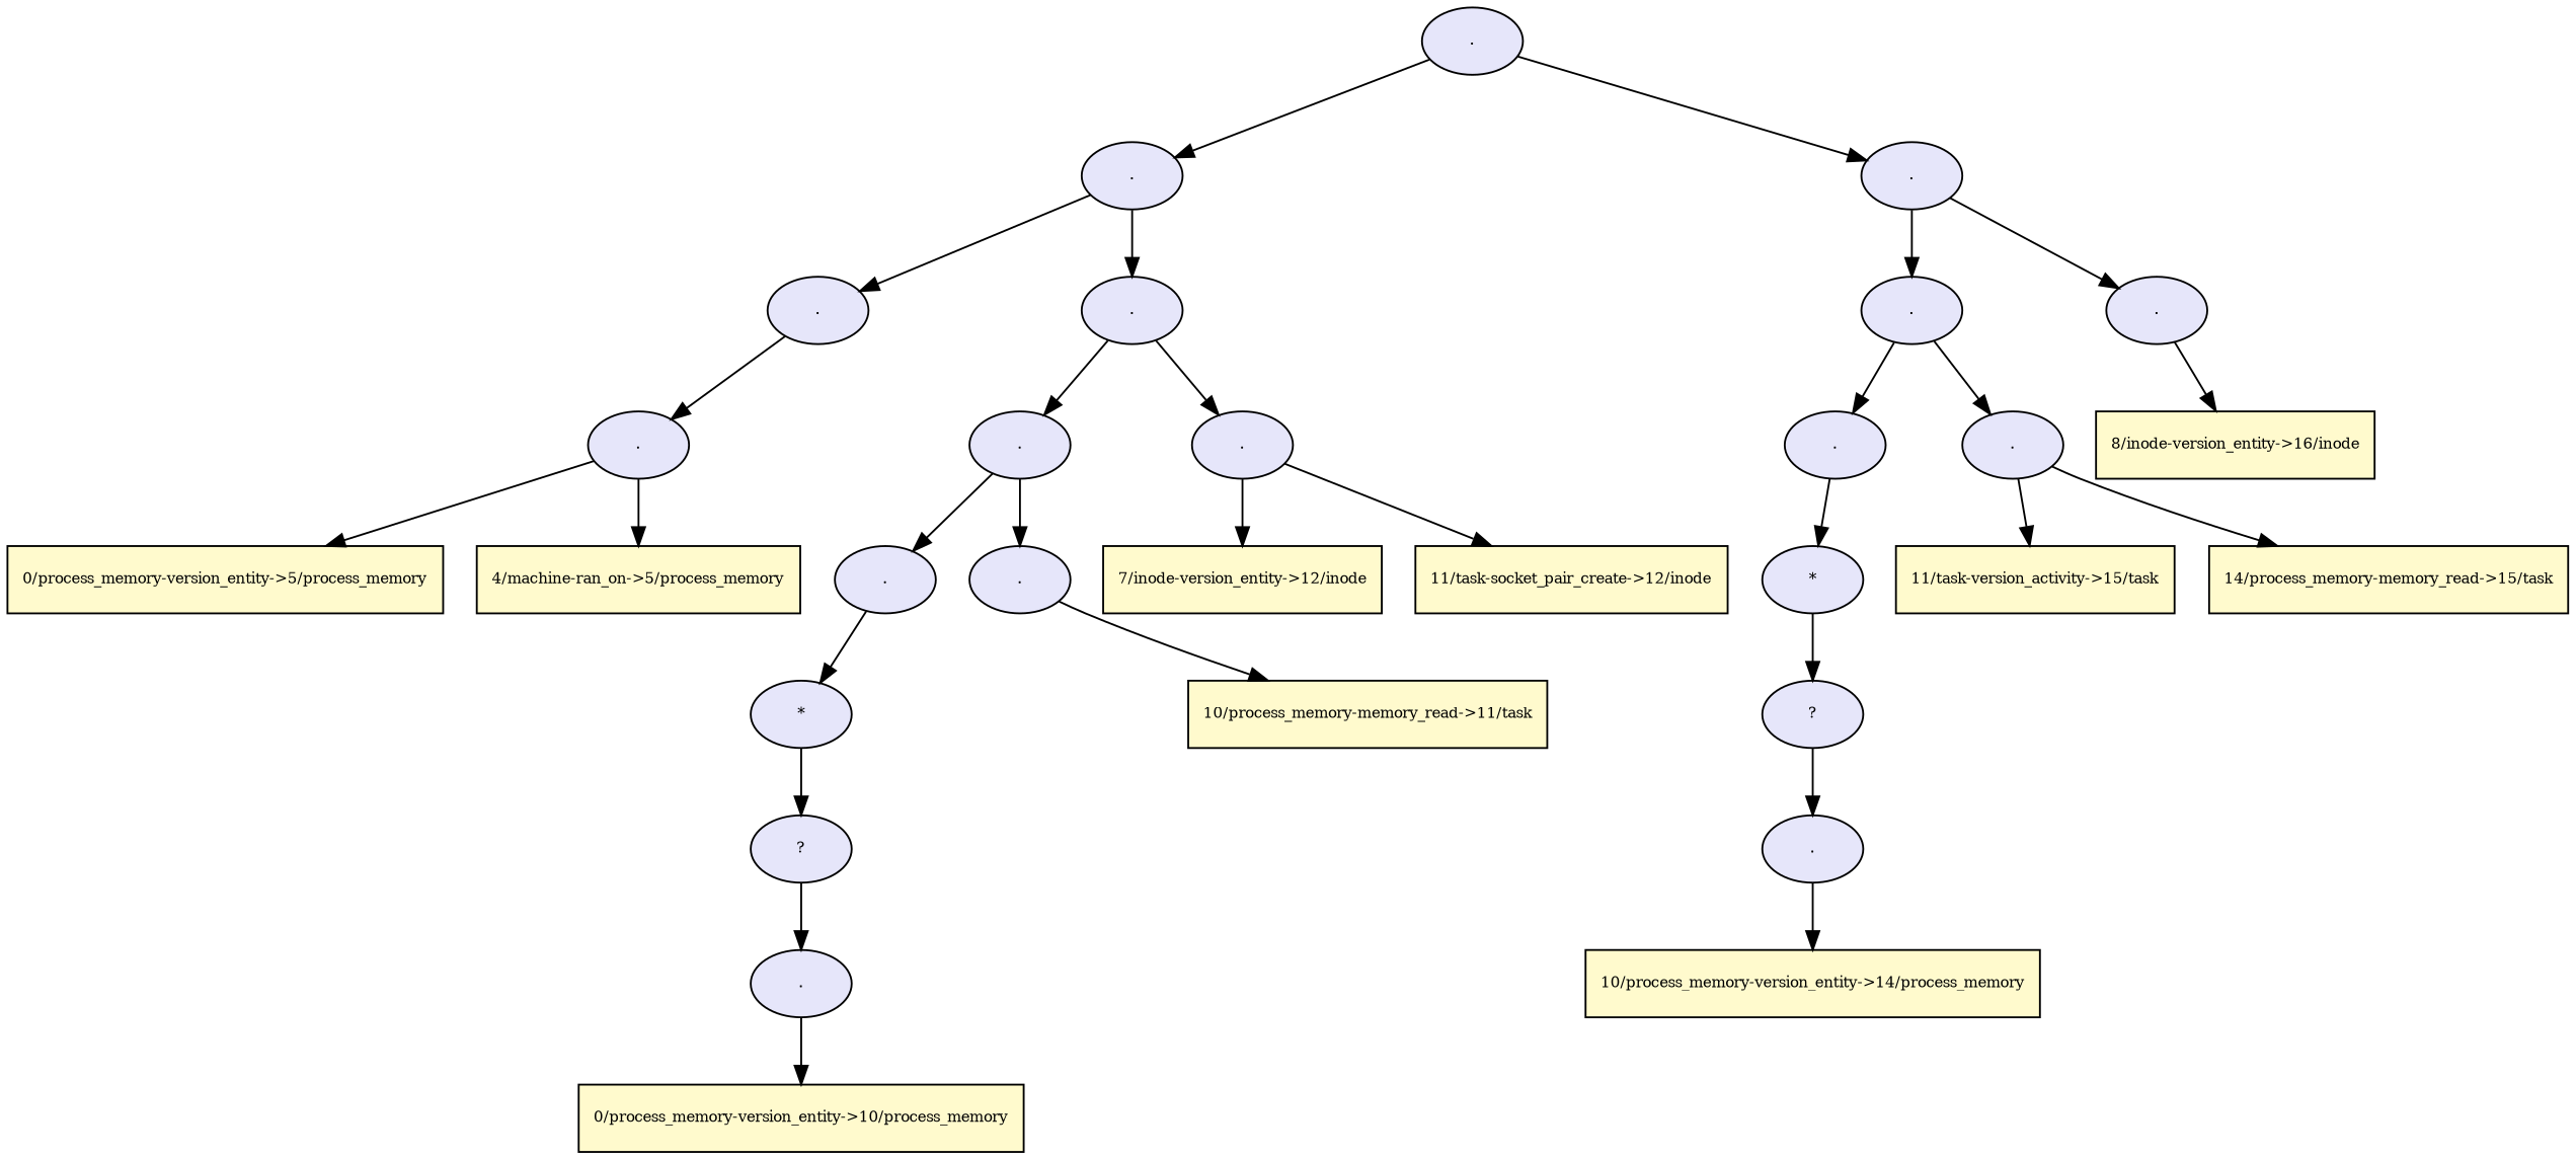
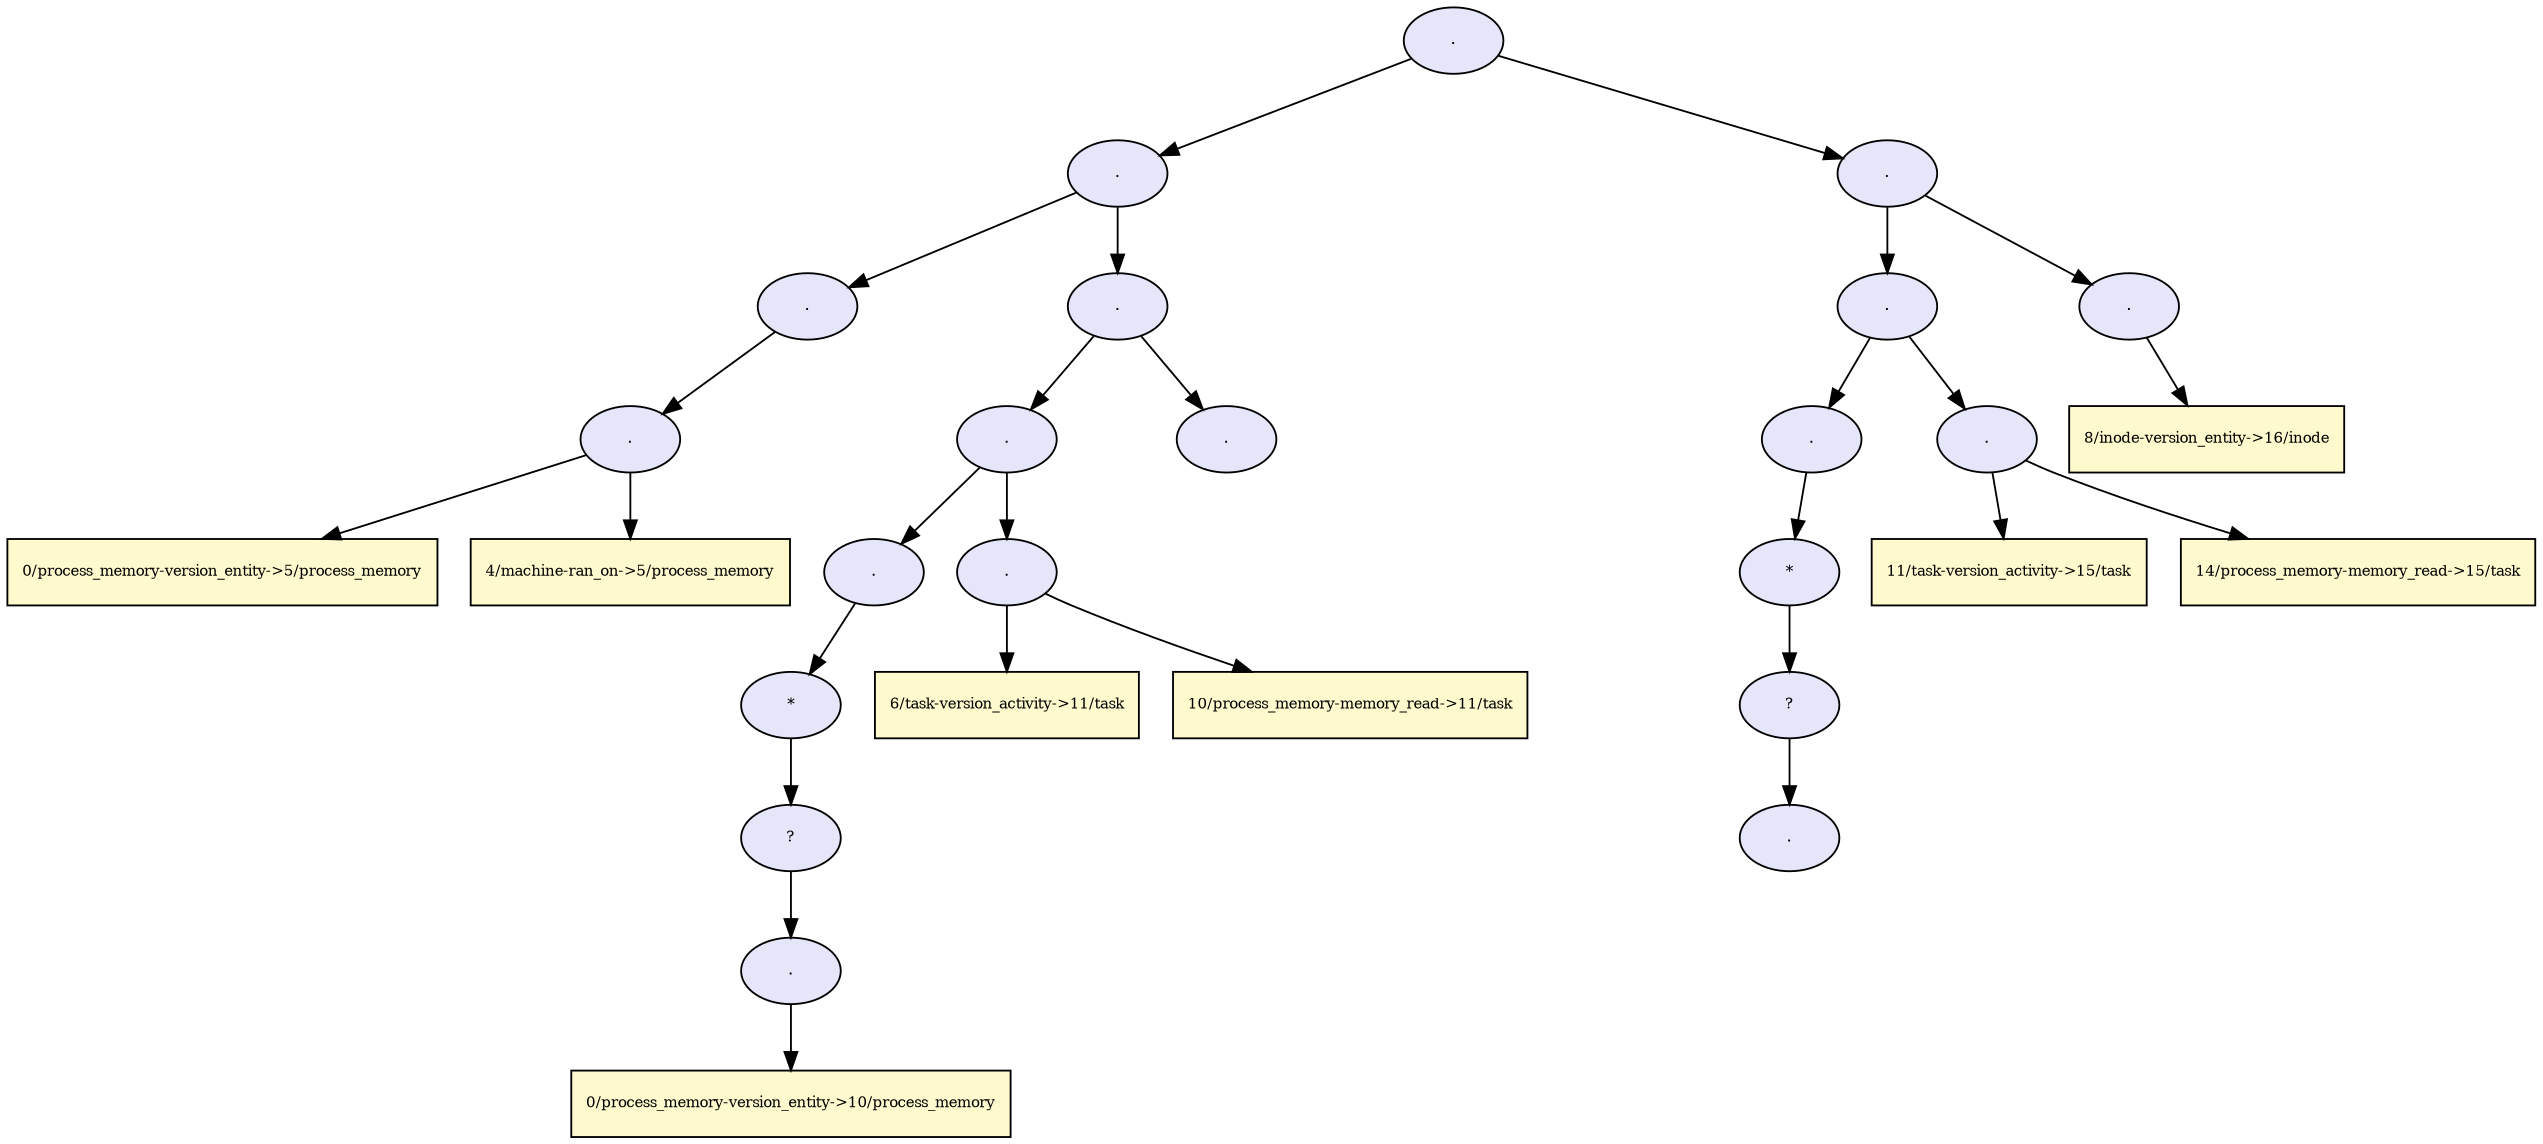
  digraph {
    node [fillcolor="#e6e6fa" fontsize=8 shape=ellipse style=filled]
    edge [color="#000000" fontsize=8]
    n1 [label="."]
    n2 [label="."]
    n3 [label="."]
    n4 [label="."]
    n5 [label="."]
    n6 [label="."]
    n7 [label="."]
    n8 [label="."]
    n9 [label="."]
    n10 [label="."]
    n11 [fillcolor="#fffacd" label="0/process_memory-version_entity->5/process_memory" shape=rectangle]
    n12 [fillcolor="#fffacd" label="4/machine-ran_on->5/process_memory" shape=rectangle]
    n13 [label="."]
    n14 [label="."]
-   n15 [fillcolor="#fffacd" label="7/inode-version_entity->12/inode" shape=rectangle]
-   n16 [fillcolor="#fffacd" label="11/task-socket_pair_create->12/inode" shape=rectangle]
    n17 [label="*"]
+   n18 [fillcolor="#fffacd" label="6/task-version_activity->11/task" shape=rectangle]
    n19 [fillcolor="#fffacd" label="10/process_memory-memory_read->11/task" shape=rectangle]
    n20 [label="?"]
    n21 [label="."]
    n22 [fillcolor="#fffacd" label="0/process_memory-version_entity->10/process_memory" shape=rectangle]
    n23 [label="."]
    n24 [label="."]
    n25 [fillcolor="#fffacd" label="8/inode-version_entity->16/inode" shape=rectangle]
    n26 [label="*"]
    n27 [fillcolor="#fffacd" label="11/task-version_activity->15/task" shape=rectangle]
    n28 [fillcolor="#fffacd" label="14/process_memory-memory_read->15/task" shape=rectangle]
    n29 [label="?"]
    n30 [label="."]
-   n31 [fillcolor="#fffacd" label="10/process_memory-version_entity->14/process_memory" shape=rectangle]
    n1 -> n2
    n1 -> n3
    n2 -> n4
    n2 -> n5
    n3 -> n6
    n3 -> n7
    n4 -> n8
    n5 -> n9
    n5 -> n10
    n6 -> n23
    n6 -> n24
    n7 -> n25
    n8 -> n11
    n8 -> n12
    n9 -> n13
    n9 -> n14
-   n10 -> n15
-   n10 -> n16
    n13 -> n17
+   n14 -> n18
    n14 -> n19
    n17 -> n20
    n20 -> n21
    n21 -> n22
    n23 -> n26
    n24 -> n27
    n24 -> n28
    n26 -> n29
    n29 -> n30
-   n30 -> n31
  }
